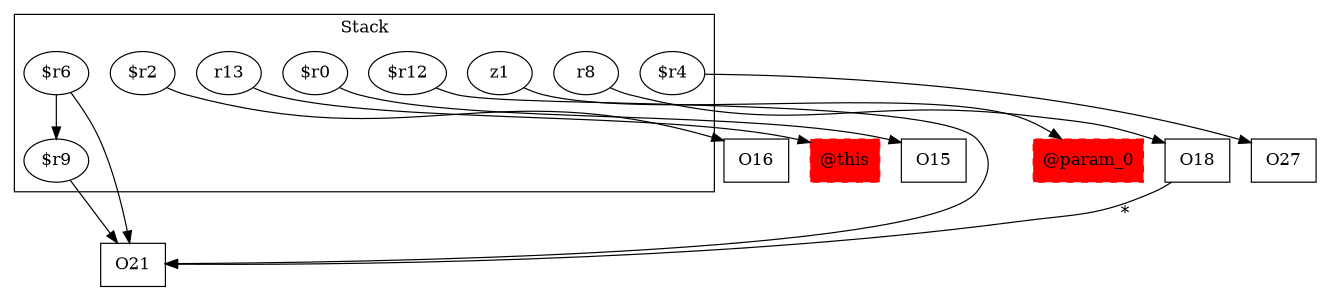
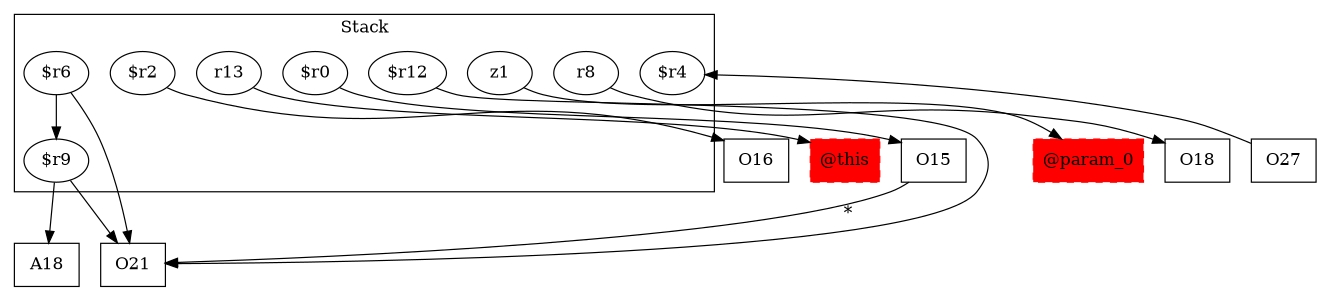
  digraph {
    rankDir=LR
    "$r2"
    r13
    "$r0"
    "$r12"
    "$r9"
    n6 [label=z1]
    n7 [label=r8]
    "$r6"
    "$r4"
    O16 [shape=box]
    "@this" [color=red shape=box style="filled,dashed"]
    O15 [shape=box]
    O21 [shape=box]
+   A18 [shape=box]
    "@param_0" [color=red shape=box style="filled,dashed"]
    O18 [shape=box]
    n17 [label=O27 shape=box]
    subgraph cluster_1 {
      label=Stack
      "$r2"
      r13
      "$r0"
      "$r12"
      "$r9"
      n6
      n7
      "$r6"
      "$r4"
    }
    "$r2" -> O16
    r13 -> "@this"
    "$r0" -> O15
    "$r12" -> O21
    "$r9" -> O21
+   "$r9" -> A18
    n6 -> "@param_0"
    n7 -> O18
    "$r6" -> "$r9"
    "$r6" -> O21
-   "$r4" -> n17
-   O18 -> O21 [label="*" weight=0.2]
+   n17 -> "$r4"
+   O15 -> O21 [label="*" weight=0.2]
  }
